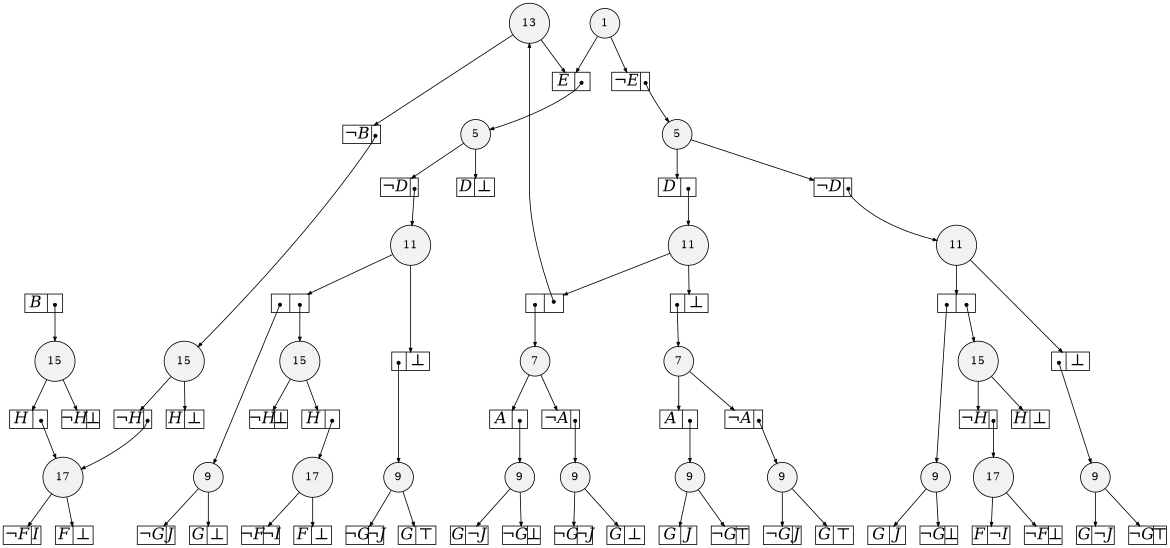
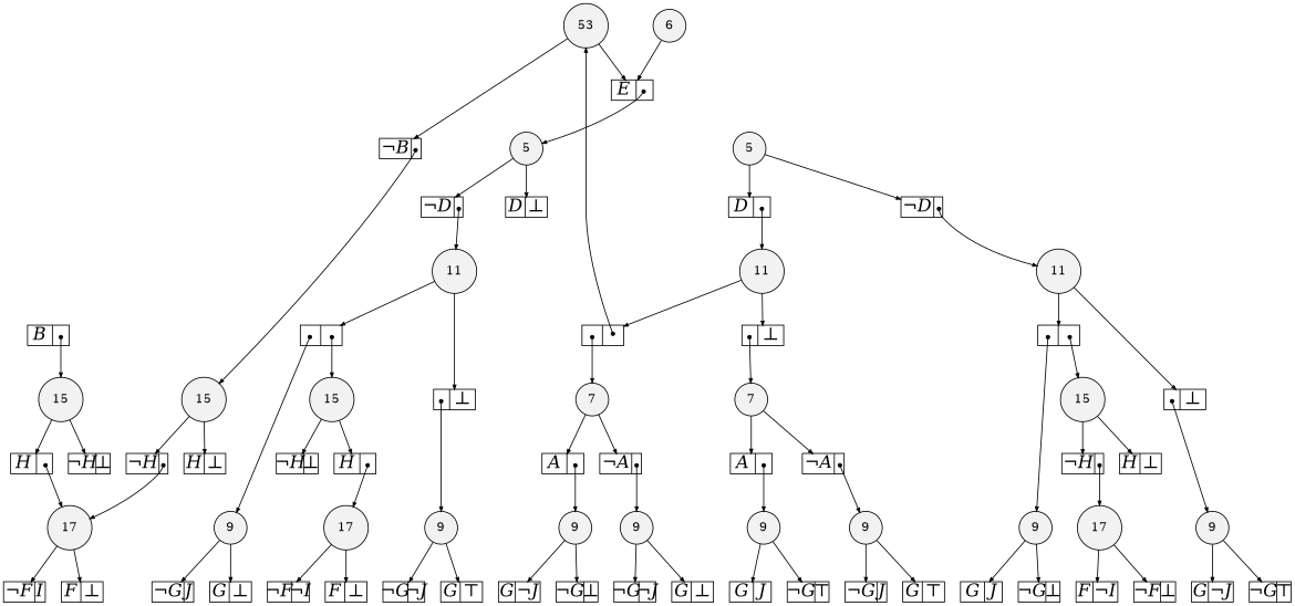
  digraph {
    node [fillcolor=white shape=record style=filled fixedsize=true fontname="Times-Italic" fontsize=20]
    edge [arrowsize=.50]
    n1 [fillcolor=gray95 height=.25 label=17 shape=circle width=.25 fixedsize="" fontname="" fontsize=""]
    n2 [fillcolor=gray95 height=.25 label=17 shape=circle width=.25 fixedsize="" fontname="" fontsize=""]
    n3 [fillcolor=gray95 height=.25 label=17 shape=circle width=.25 fixedsize="" fontname="" fontsize=""]
    n4 [fillcolor=gray95 height=.25 label=15 shape=circle width=.25 fixedsize="" fontname="" fontsize=""]
    n5 [fillcolor=gray95 height=.25 label=15 shape=circle width=.25 fixedsize="" fontname="" fontsize=""]
    n6 [fillcolor=gray95 height=.25 label=15 shape=circle width=.25 fixedsize="" fontname="" fontsize=""]
    n7 [fillcolor=gray95 height=.25 label=15 shape=circle width=.25 fixedsize="" fontname="" fontsize=""]
-   n8 [fillcolor=gray95 height=.25 label=13 shape=circle width=.25 fixedsize="" fontname="" fontsize=""]
+   n8 [fillcolor=gray95 height=.25 label=53 shape=circle width=.25 fixedsize="" fontname="" fontsize=""]
    n9 [fillcolor=gray95 height=.25 label=11 shape=circle width=.25 fixedsize="" fontname="" fontsize=""]
    n10 [fillcolor=gray95 height=.25 label=11 shape=circle width=.25 fixedsize="" fontname="" fontsize=""]
    n11 [fillcolor=gray95 height=.25 label=11 shape=circle width=.25 fixedsize="" fontname="" fontsize=""]
    n12 [fillcolor=gray95 height=.25 label=9 shape=circle width=.25 fixedsize="" fontname="" fontsize=""]
    n13 [fillcolor=gray95 height=.25 label=9 shape=circle width=.25 fixedsize="" fontname="" fontsize=""]
    n14 [fillcolor=gray95 height=.25 label=9 shape=circle width=.25 fixedsize="" fontname="" fontsize=""]
    n15 [fillcolor=gray95 height=.25 label=9 shape=circle width=.25 fixedsize="" fontname="" fontsize=""]
    n16 [fillcolor=gray95 height=.25 label=9 shape=circle width=.25 fixedsize="" fontname="" fontsize=""]
    n17 [fillcolor=gray95 height=.25 label=9 shape=circle width=.25 fixedsize="" fontname="" fontsize=""]
    n18 [fillcolor=gray95 height=.25 label=9 shape=circle width=.25 fixedsize="" fontname="" fontsize=""]
    n19 [fillcolor=gray95 height=.25 label=9 shape=circle width=.25 fixedsize="" fontname="" fontsize=""]
    n20 [fillcolor=gray95 height=.25 label=7 shape=circle width=.25 fixedsize="" fontname="" fontsize=""]
    n21 [fillcolor=gray95 height=.25 label=7 shape=circle width=.25 fixedsize="" fontname="" fontsize=""]
    n22 [fillcolor=gray95 height=.25 label=5 shape=circle width=.25 fixedsize="" fontname="" fontsize=""]
    n23 [fillcolor=gray95 height=.25 label=5 shape=circle width=.25 fixedsize="" fontname="" fontsize=""]
-   n24 [fillcolor=gray95 height=.25 label=1 shape=circle width=.25 fixedsize="" fontname="" fontsize=""]
+   n24 [fillcolor=gray95 height=.25 label=6 shape=circle width=.25 fixedsize="" fontname="" fontsize=""]
    n25 [height=.30 label="<L>&not;F|<R>I" width=.65]
    n26 [height=.30 label="<L>F|<R>&#8869;" width=.65]
    n27 [height=.30 label="<L>F|<R>&not;I" width=.65]
    n28 [height=.30 label="<L>&not;F|<R>&#8869;" width=.65]
    n29 [height=.30 label="<L>&not;F|<R>&not;I" width=.65]
    n30 [height=.30 label="<L>F|<R>&#8869;" width=.65]
    n31 [height=.30 label="<L>H|<R>" width=.65]
    n32 [height=.30 label="<L>&not;H|<R>&#8869;" width=.65]
    n33 [height=.30 label="<L>&not;H|<R>" width=.65]
    n34 [height=.30 label="<L>H|<R>&#8869;" width=.65]
    n35 [height=.30 label="<L>&not;H|<R>" width=.65]
    n36 [height=.30 label="<L>H|<R>&#8869;" width=.65]
    n37 [height=.30 label="<L>H|<R>" width=.65]
    n38 [height=.30 label="<L>&not;H|<R>&#8869;" width=.65]
    n39 [height=.30 label="<L>&not;B|<R>" width=.65]
    n40 [height=.30 label="<L>E|<R>" width=.65]
    n41 [height=.30 label="<L>|<R>" width=.65]
    n42 [height=.30 label="<L>|<R>&#8869;" width=.65]
    n43 [height=.30 label="<L>|<R>" width=.65]
    n44 [height=.30 label="<L>|<R>&#8869;" width=.65]
    n45 [height=.30 label="<L>|<R>" width=.65]
    n46 [height=.30 label="<L>|<R>&#8869;" width=.65]
    n47 [height=.30 label="<L>G|<R>&not;J" width=.65]
    n48 [height=.30 label="<L>&not;G|<R>&#8869;" width=.65]
    n49 [height=.30 label="<L>&not;G|<R>&not;J" width=.65]
    n50 [height=.30 label="<L>G|<R>&#8869;" width=.65]
    n51 [height=.30 label="<L>G|<R>J" width=.65]
    n52 [height=.30 label="<L>&not;G|<R>&#8868;" width=.65]
    n53 [height=.30 label="<L>&not;G|<R>J" width=.65]
    n54 [height=.30 label="<L>G|<R>&#8868;" width=.65]
    n55 [height=.30 label="<L>G|<R>J" width=.65]
    n56 [height=.30 label="<L>&not;G|<R>&#8869;" width=.65]
    n57 [height=.30 label="<L>G|<R>&not;J" width=.65]
    n58 [height=.30 label="<L>&not;G|<R>&#8868;" width=.65]
    n59 [height=.30 label="<L>&not;G|<R>J" width=.65]
    n60 [height=.30 label="<L>G|<R>&#8869;" width=.65]
    n61 [height=.30 label="<L>&not;G|<R>&not;J" width=.65]
    n62 [height=.30 label="<L>G|<R>&#8868;" width=.65]
    n63 [height=.30 label="<L>A|<R>" width=.65]
    n64 [height=.30 label="<L>&not;A|<R>" width=.65]
    n65 [height=.30 label="<L>A|<R>" width=.65]
    n66 [height=.30 label="<L>&not;A|<R>" width=.65]
    n67 [height=.30 label="<L>D|<R>" width=.65]
    n68 [height=.30 label="<L>&not;D|<R>" width=.65]
    n69 [height=.30 label="<L>&not;D|<R>" width=.65]
    n70 [height=.30 label="<L>D|<R>&#8869;" width=.65]
-   n71 [height=.30 label="<L>&not;E|<R>" width=.65]
    n72 [height=.30 label="<L>B|<R>" width=.65]
    subgraph sub_1 {
      rank=same
      n1
      n2
      n3
    }
    subgraph sub_2 {
      rank=same
      n4
      n5
      n6
      n7
    }
    subgraph sub_3 {
      rank=same
      n8
    }
    subgraph sub_4 {
      rank=same
      n9
      n10
      n11
    }
    subgraph sub_5 {
      rank=same
      n12
      n13
      n14
      n15
      n16
      n17
      n18
      n19
    }
    subgraph sub_6 {
      rank=same
      n20
      n21
    }
    subgraph sub_7 {
      rank=same
      n22
      n23
    }
    subgraph sub_8 {
      rank=same
      n24
    }
    n1 -> n25
    n1 -> n26
    n2 -> n27
    n2 -> n28
    n3 -> n29
    n3 -> n30
    n4 -> n31
    n4 -> n32
    n5 -> n33
    n5 -> n34
    n6 -> n35
    n6 -> n36
    n7 -> n37
    n7 -> n38
    n8 -> n39
    n8 -> n40
    n9 -> n41
    n9 -> n42
    n10 -> n43
    n10 -> n44
    n11 -> n45
    n11 -> n46
    n12 -> n47
    n12 -> n48
    n13 -> n49
    n13 -> n50
    n14 -> n51
    n14 -> n52
    n15 -> n53
    n15 -> n54
    n16 -> n55
    n16 -> n56
    n17 -> n57
    n17 -> n58
    n18 -> n59
    n18 -> n60
    n19 -> n61
    n19 -> n62
    n20 -> n63
    n20 -> n64
    n21 -> n65
    n21 -> n66
    n22 -> n67
    n22 -> n68
    n23 -> n69
    n23 -> n70
    n24 -> n40
-   n24 -> n71
    n31 -> n1 [arrowtail=dot dir=both tailclip=false tailport="R:c"]
    n33 -> n1 [arrowtail=dot dir=both tailclip=false tailport="R:c"]
    n35 -> n2 [arrowtail=dot dir=both tailclip=false tailport="R:c"]
    n37 -> n3 [arrowtail=dot dir=both tailclip=false tailport="R:c"]
    n39 -> n5 [arrowtail=dot dir=both tailclip=false tailport="R:c"]
    n40 -> n23 [arrowtail=dot dir=both tailclip=false tailport="R:c"]
    n41 -> n8 [arrowtail=dot dir=both tailclip=false tailport="R:c"]
    n41 -> n20 [arrowtail=dot dir=both tailclip=false tailport="L:c"]
    n42 -> n21 [arrowtail=dot dir=both tailclip=false tailport="L:c"]
    n43 -> n6 [arrowtail=dot dir=both tailclip=false tailport="R:c"]
    n43 -> n16 [arrowtail=dot dir=both tailclip=false tailport="L:c"]
    n44 -> n17 [arrowtail=dot dir=both tailclip=false tailport="L:c"]
    n45 -> n7 [arrowtail=dot dir=both tailclip=false tailport="R:c"]
    n45 -> n18 [arrowtail=dot dir=both tailclip=false tailport="L:c"]
    n46 -> n19 [arrowtail=dot dir=both tailclip=false tailport="L:c"]
    n63 -> n12 [arrowtail=dot dir=both tailclip=false tailport="R:c"]
    n64 -> n13 [arrowtail=dot dir=both tailclip=false tailport="R:c"]
    n65 -> n14 [arrowtail=dot dir=both tailclip=false tailport="R:c"]
    n66 -> n15 [arrowtail=dot dir=both tailclip=false tailport="R:c"]
    n67 -> n9 [arrowtail=dot dir=both tailclip=false tailport="R:c"]
    n68 -> n10 [arrowtail=dot dir=both tailclip=false tailport="R:c"]
    n69 -> n11 [arrowtail=dot dir=both tailclip=false tailport="R:c"]
-   n71 -> n22 [arrowtail=dot dir=both tailclip=false tailport="R:c"]
    n72 -> n4 [arrowtail=dot dir=both tailclip=false tailport="R:c"]
  }
